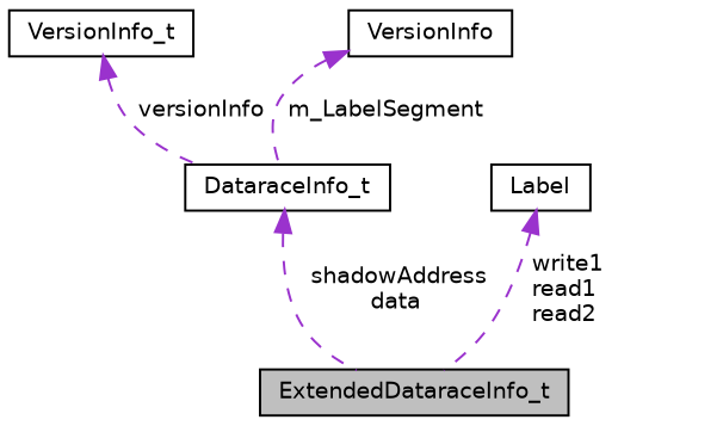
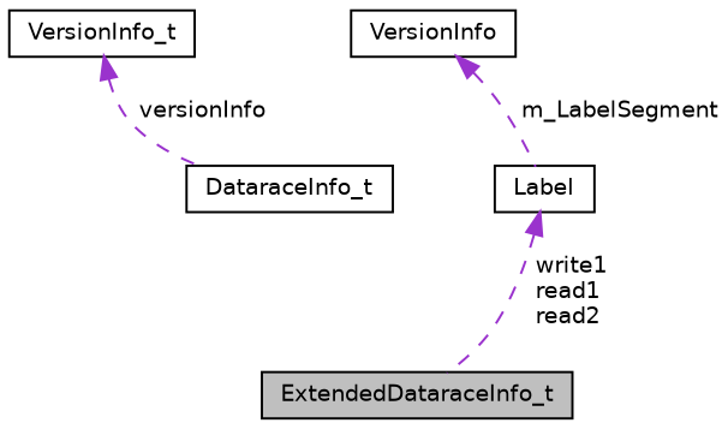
  digraph {
    fontname="DejaVu Sans"
    node [color=black fillcolor=white fontname="DejaVu Sans" fontsize=10 shape=record style=filled]
    edge [color=darkorchid3 dir=back fontname="DejaVu Sans" fontsize=10 labelfontname=Helvetica labelfontsize=10 style=dashed]
    n1 [fillcolor=grey75 fontcolor=black height=0.2 label=ExtendedDataraceInfo_t width=0.4]
    n2 [height=0.2 label=DataraceInfo_t width=0.4]
    n3 [height=0.2 label=VersionInfo_t width=0.4]
    n4 [height=0.2 label=Label width=0.4]
    n5 [height=0.2 label=VersionInfo width=0.4]
-   n2 -> n1 [label=" shadowAddress\ndata"]
    n3 -> n2 [label=" versionInfo"]
    n4 -> n1 [label=" write1\nread1\nread2"]
-   n5 -> n2 [label=" m_LabelSegment"]
+   n5 -> n4 [label=" m_LabelSegment"]
  }
